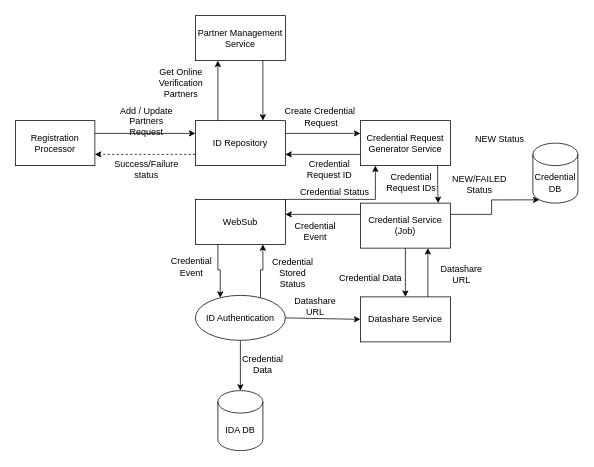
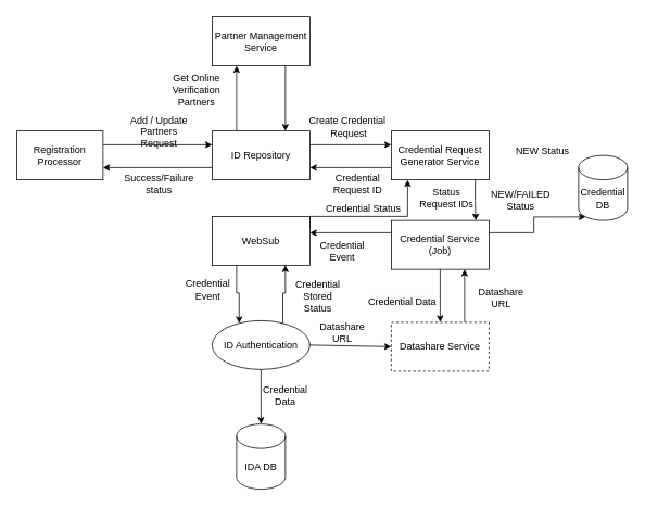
  <mxCell id="0" />
  <mxCell id="1" parent="0" />
  <mxCell id="2" style="edgeStyle=orthogonalEdgeStyle;rounded=0;orthogonalLoop=1;jettySize=auto;html=1;exitX=0.25;exitY=1;exitDx=0;exitDy=0;entryX=0.25;entryY=0;entryDx=0;entryDy=0;" parent="1" source="4" target="19" edge="1"><mxGeometry relative="1" as="geometry" /></mxCell>
  <mxCell id="3" style="edgeStyle=orthogonalEdgeStyle;rounded=0;orthogonalLoop=1;jettySize=auto;html=1;exitX=1;exitY=0.25;exitDx=0;exitDy=0;" parent="1" source="4" target="12" edge="1"><mxGeometry relative="1" as="geometry"><Array as="points"><mxPoint x="500" y="265" /></Array></mxGeometry></mxCell>
  <mxCell id="4" value="WebSub" style="rounded=0;whiteSpace=wrap;html=1;" parent="1" vertex="1"><mxGeometry x="260" y="265" width="120" height="60" as="geometry" /></mxCell>
  <mxCell id="5" value="Registration Processor" style="rounded=0;whiteSpace=wrap;html=1;" parent="1" vertex="1"><mxGeometry x="20" y="160" width="106" height="60" as="geometry" /></mxCell>
  <mxCell id="6" style="edgeStyle=orthogonalEdgeStyle;rounded=0;orthogonalLoop=1;jettySize=auto;html=1;exitX=1;exitY=0.5;exitDx=0;exitDy=0;" parent="1" edge="1"><mxGeometry relative="1" as="geometry"><mxPoint x="380" y="177" as="sourcePoint" /><mxPoint x="480" y="177" as="targetPoint" /></mxGeometry></mxCell>
  <mxCell id="7" style="edgeStyle=orthogonalEdgeStyle;rounded=0;orthogonalLoop=1;jettySize=auto;html=1;exitX=0.25;exitY=0;exitDx=0;exitDy=0;entryX=0.25;entryY=1;entryDx=0;entryDy=0;" parent="1" source="9" target="22" edge="1"><mxGeometry relative="1" as="geometry" /></mxCell>
- <mxCell id="8" style="edgeStyle=orthogonalEdgeStyle;rounded=0;orthogonalLoop=1;jettySize=auto;html=1;exitX=0;exitY=0.75;exitDx=0;exitDy=0;entryX=1;entryY=0.75;entryDx=0;entryDy=0;dashed=1;" parent="1" source="9" target="5" edge="1"><mxGeometry relative="1" as="geometry" /></mxCell>
+ <mxCell id="8" style="edgeStyle=orthogonalEdgeStyle;rounded=0;orthogonalLoop=1;jettySize=auto;html=1;exitX=0;exitY=0.75;exitDx=0;exitDy=0;entryX=1;entryY=0.75;entryDx=0;entryDy=0;" parent="1" source="9" target="5" edge="1"><mxGeometry relative="1" as="geometry" /></mxCell>
  <mxCell id="9" value="ID Repository" style="rounded=0;whiteSpace=wrap;html=1;" parent="1" vertex="1"><mxGeometry x="260" y="160" width="120" height="60" as="geometry" /></mxCell>
  <mxCell id="10" value="" style="endArrow=classic;html=1;rounded=0;exitX=1;exitY=0.5;exitDx=0;exitDy=0;" parent="1" edge="1"><mxGeometry width="50" height="50" relative="1" as="geometry"><mxPoint x="126" y="177" as="sourcePoint" /><mxPoint x="260" y="177" as="targetPoint" /></mxGeometry></mxCell>
  <mxCell id="11" style="edgeStyle=orthogonalEdgeStyle;rounded=0;orthogonalLoop=1;jettySize=auto;html=1;exitX=0;exitY=0.75;exitDx=0;exitDy=0;entryX=1;entryY=0.75;entryDx=0;entryDy=0;" parent="1" source="12" target="9" edge="1"><mxGeometry relative="1" as="geometry" /></mxCell>
  <mxCell id="12" value="Credential Request Generator Service" style="rounded=0;whiteSpace=wrap;html=1;" parent="1" vertex="1"><mxGeometry x="480" y="160" width="120" height="60" as="geometry" /></mxCell>
  <mxCell id="13" style="edgeStyle=orthogonalEdgeStyle;rounded=0;orthogonalLoop=1;jettySize=auto;html=1;exitX=1;exitY=0.25;exitDx=0;exitDy=0;entryX=0.145;entryY=1;entryDx=0;entryDy=-4.35;entryPerimeter=0;" parent="1" source="16" target="28" edge="1"><mxGeometry relative="1" as="geometry" /></mxCell>
  <mxCell id="14" style="edgeStyle=orthogonalEdgeStyle;rounded=0;orthogonalLoop=1;jettySize=auto;html=1;exitX=0;exitY=0.25;exitDx=0;exitDy=0;" parent="1" source="16" target="4" edge="1"><mxGeometry relative="1" as="geometry"><Array as="points"><mxPoint x="410" y="285" /><mxPoint x="410" y="285" /></Array></mxGeometry></mxCell>
  <mxCell id="15" style="edgeStyle=orthogonalEdgeStyle;rounded=0;orthogonalLoop=1;jettySize=auto;html=1;exitX=0.5;exitY=1;exitDx=0;exitDy=0;entryX=0.5;entryY=0;entryDx=0;entryDy=0;" parent="1" source="16" target="34" edge="1"><mxGeometry relative="1" as="geometry" /></mxCell>
  <mxCell id="16" value="Credential Service (Job)" style="rounded=0;whiteSpace=wrap;html=1;" parent="1" vertex="1"><mxGeometry x="480" y="270" width="120" height="60" as="geometry" /></mxCell>
  <mxCell id="17" style="edgeStyle=orthogonalEdgeStyle;rounded=0;orthogonalLoop=1;jettySize=auto;html=1;exitX=0.75;exitY=0;exitDx=0;exitDy=0;entryX=0.75;entryY=1;entryDx=0;entryDy=0;" parent="1" source="19" target="4" edge="1"><mxGeometry relative="1" as="geometry" /></mxCell>
  <mxCell id="18" style="edgeStyle=orthogonalEdgeStyle;rounded=0;orthogonalLoop=1;jettySize=auto;html=1;exitX=0.5;exitY=1;exitDx=0;exitDy=0;entryX=0.5;entryY=0;entryDx=0;entryDy=0;entryPerimeter=0;" parent="1" source="19" target="27" edge="1"><mxGeometry relative="1" as="geometry"><mxPoint x="321" y="490" as="targetPoint" /></mxGeometry></mxCell>
  <mxCell id="19" value="ID Authentication" style="ellipse;whiteSpace=wrap;html=1;" parent="1" vertex="1"><mxGeometry x="260" y="393" width="120" height="60" as="geometry" /></mxCell>
  <mxCell id="20" value="Add / Update Partners Request" style="text;html=1;strokeColor=none;fillColor=none;align=center;verticalAlign=middle;whiteSpace=wrap;rounded=0;" parent="1" vertex="1"><mxGeometry x="150" y="146" width="90" height="30" as="geometry" /></mxCell>
  <mxCell id="21" style="edgeStyle=orthogonalEdgeStyle;rounded=0;orthogonalLoop=1;jettySize=auto;html=1;exitX=0.75;exitY=1;exitDx=0;exitDy=0;entryX=0.75;entryY=0;entryDx=0;entryDy=0;" parent="1" source="22" target="9" edge="1"><mxGeometry relative="1" as="geometry" /></mxCell>
  <mxCell id="22" value="Partner Management Service" style="rounded=0;whiteSpace=wrap;html=1;" parent="1" vertex="1"><mxGeometry x="260" y="20" width="120" height="60" as="geometry" /></mxCell>
  <mxCell id="23" value="Get Online Verification Partners" style="text;html=1;strokeColor=none;fillColor=none;align=center;verticalAlign=middle;whiteSpace=wrap;rounded=0;" parent="1" vertex="1"><mxGeometry x="191" y="95" width="100" height="30" as="geometry" /></mxCell>
  <mxCell id="24" value="Success/Failure&lt;br&gt;status" style="text;html=1;strokeColor=none;fillColor=none;align=center;verticalAlign=middle;whiteSpace=wrap;rounded=0;" parent="1" vertex="1"><mxGeometry x="165" y="210" width="60" height="30" as="geometry" /></mxCell>
  <mxCell id="25" value="Create Credential&amp;nbsp;&lt;br&gt;Request" style="text;html=1;strokeColor=none;fillColor=none;align=center;verticalAlign=middle;whiteSpace=wrap;rounded=0;" parent="1" vertex="1"><mxGeometry x="370" y="140" width="116" height="30" as="geometry" /></mxCell>
  <mxCell id="26" value="Credential Request ID" style="text;html=1;strokeColor=none;fillColor=none;align=center;verticalAlign=middle;whiteSpace=wrap;rounded=0;" parent="1" vertex="1"><mxGeometry x="398" y="210" width="82" height="30" as="geometry" /></mxCell>
  <mxCell id="27" value="IDA DB" style="shape=cylinder3;whiteSpace=wrap;html=1;boundedLbl=1;backgroundOutline=1;size=15;" parent="1" vertex="1"><mxGeometry x="290" y="520" width="60" height="80" as="geometry" /></mxCell>
  <mxCell id="28" value="Credential DB" style="shape=cylinder3;whiteSpace=wrap;html=1;boundedLbl=1;backgroundOutline=1;size=15;" parent="1" vertex="1"><mxGeometry x="710" y="190" width="60" height="80" as="geometry" /></mxCell>
  <mxCell id="29" value="Credential Event" style="text;html=1;strokeColor=none;fillColor=none;align=center;verticalAlign=middle;whiteSpace=wrap;rounded=0;" parent="1" vertex="1"><mxGeometry x="390" y="293" width="60" height="30" as="geometry" /></mxCell>
  <mxCell id="30" value="Credential Event" style="text;html=1;strokeColor=none;fillColor=none;align=center;verticalAlign=middle;whiteSpace=wrap;rounded=0;" parent="1" vertex="1"><mxGeometry x="225" y="340" width="60" height="30" as="geometry" /></mxCell>
  <mxCell id="31" value="Credential Data" style="text;html=1;strokeColor=none;fillColor=none;align=center;verticalAlign=middle;whiteSpace=wrap;rounded=0;" parent="1" vertex="1"><mxGeometry x="320" y="470" width="60" height="30" as="geometry" /></mxCell>
  <mxCell id="32" value="Credential Stored Status" style="text;html=1;strokeColor=none;fillColor=none;align=center;verticalAlign=middle;whiteSpace=wrap;rounded=0;" parent="1" vertex="1"><mxGeometry x="360" y="348" width="60" height="30" as="geometry" /></mxCell>
  <mxCell id="33" style="edgeStyle=orthogonalEdgeStyle;rounded=0;orthogonalLoop=1;jettySize=auto;html=1;exitX=0.75;exitY=0;exitDx=0;exitDy=0;entryX=0.75;entryY=1;entryDx=0;entryDy=0;" parent="1" source="34" target="16" edge="1"><mxGeometry relative="1" as="geometry" /></mxCell>
- <mxCell id="34" value="Datashare Service" style="rounded=0;whiteSpace=wrap;html=1;" parent="1" vertex="1"><mxGeometry x="480" y="395" width="120" height="60" as="geometry" /></mxCell>
+ <mxCell id="34" value="Datashare Service" style="rounded=0;whiteSpace=wrap;html=1;dashed=1;" parent="1" vertex="1"><mxGeometry x="480" y="395" width="120" height="60" as="geometry" /></mxCell>
  <mxCell id="35" value="&lt;span style=&quot;color: rgb(0, 0, 0); font-family: helvetica; font-size: 12px; font-style: normal; font-weight: 400; letter-spacing: normal; text-align: center; text-indent: 0px; text-transform: none; word-spacing: 0px; background-color: rgb(248, 249, 250); display: inline; float: none;&quot;&gt;Credential Data&lt;/span&gt;" style="text;whiteSpace=wrap;html=1;" parent="1" vertex="1"><mxGeometry x="450" y="356" width="110" height="30" as="geometry" /></mxCell>
  <mxCell id="36" value="Datashare URL" style="text;html=1;strokeColor=none;fillColor=none;align=center;verticalAlign=middle;whiteSpace=wrap;rounded=0;" parent="1" vertex="1"><mxGeometry x="580" y="350" width="70" height="30" as="geometry" /></mxCell>
  <mxCell id="37" value="Datashare URL" style="text;html=1;strokeColor=none;fillColor=none;align=center;verticalAlign=middle;whiteSpace=wrap;rounded=0;" parent="1" vertex="1"><mxGeometry x="380" y="395" width="80" height="25" as="geometry" /></mxCell>
  <mxCell id="38" value="Credential Status" style="text;html=1;strokeColor=none;fillColor=none;align=center;verticalAlign=middle;whiteSpace=wrap;rounded=0;" parent="1" vertex="1"><mxGeometry x="390" y="240" width="112" height="30" as="geometry" /></mxCell>
  <mxCell id="39" value="NEW Status" style="text;html=1;strokeColor=none;fillColor=none;align=center;verticalAlign=middle;whiteSpace=wrap;rounded=0;" parent="1" vertex="1"><mxGeometry x="610" y="170" width="112" height="30" as="geometry" /></mxCell>
  <mxCell id="40" value="NEW/FAILED Status" style="text;html=1;strokeColor=none;fillColor=none;align=center;verticalAlign=middle;whiteSpace=wrap;rounded=0;" parent="1" vertex="1"><mxGeometry x="583" y="230" width="112" height="30" as="geometry" /></mxCell>
  <mxCell id="41" value="" style="endArrow=classic;html=1;rounded=0;entryX=0;entryY=0.5;entryDx=0;entryDy=0;exitX=1;exitY=0.5;exitDx=0;exitDy=0;" parent="1" source="19" target="34" edge="1"><mxGeometry width="50" height="50" relative="1" as="geometry"><mxPoint x="350" y="370" as="sourcePoint" /><mxPoint x="400" y="320" as="targetPoint" /></mxGeometry></mxCell>
  <mxCell id="42" style="edgeStyle=orthogonalEdgeStyle;rounded=0;orthogonalLoop=1;jettySize=auto;html=1;exitX=0.661;exitY=1;exitDx=0;exitDy=0;entryX=0.667;entryY=0;entryDx=0;entryDy=0;entryPerimeter=0;exitPerimeter=0;" edge="1" parent="1"><mxGeometry relative="1" as="geometry"><mxPoint x="583.03" y="220" as="sourcePoint" /><mxPoint x="583.75" y="270" as="targetPoint" /><Array as="points"><mxPoint x="582.71" y="245" /><mxPoint x="583.71" y="245" /></Array></mxGeometry></mxCell>
- <mxCell id="43" value="Credential Request IDs" style="text;html=1;strokeColor=none;fillColor=none;align=center;verticalAlign=middle;whiteSpace=wrap;rounded=0;" vertex="1" parent="1"><mxGeometry x="507" y="227" width="82" height="30" as="geometry" /></mxCell>
+ <mxCell id="43" value="Status Request IDs" style="text;html=1;strokeColor=none;fillColor=none;align=center;verticalAlign=middle;whiteSpace=wrap;rounded=0;" vertex="1" parent="1"><mxGeometry x="507" y="227" width="82" height="30" as="geometry" /></mxCell>
